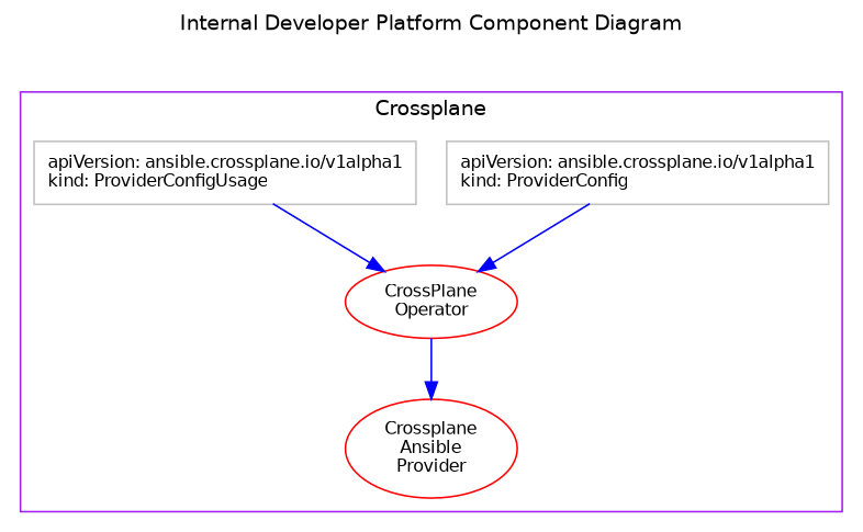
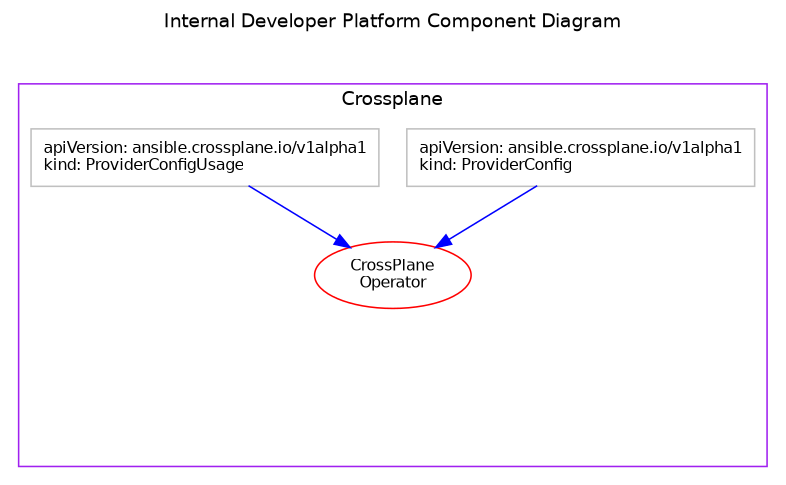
  digraph {
    fontname=Helvetica
    fontsize=12
    label="Internal Developer Platform Component Diagram"
    labelloc=t
    rankdir=TB
    node [color=red fontname=Helvetica fontsize=10 shape=oval]
    edge [color=blue fontname=Helvetica fontsize=6]
    n1 [label="CrossPlane\nOperator"]
-   n2 [label="Crossplane\nAnsible\nProvider"]
    n3 [color=gray label="apiVersion: ansible.crossplane.io/v1alpha1\nkind: ProviderConfig\l" shape=record]
    n4 [color=gray label="apiVersion: ansible.crossplane.io/v1alpha1\nkind: ProviderConfigUsage\l" shape=record]
    subgraph cluster_1 {
      color=Purple
      height=0.1
      label=Crossplane
      n1
-     n2
      n3
      n4
    }
-   n1 -> n2
    n3 -> n1
    n4 -> n1
  }
